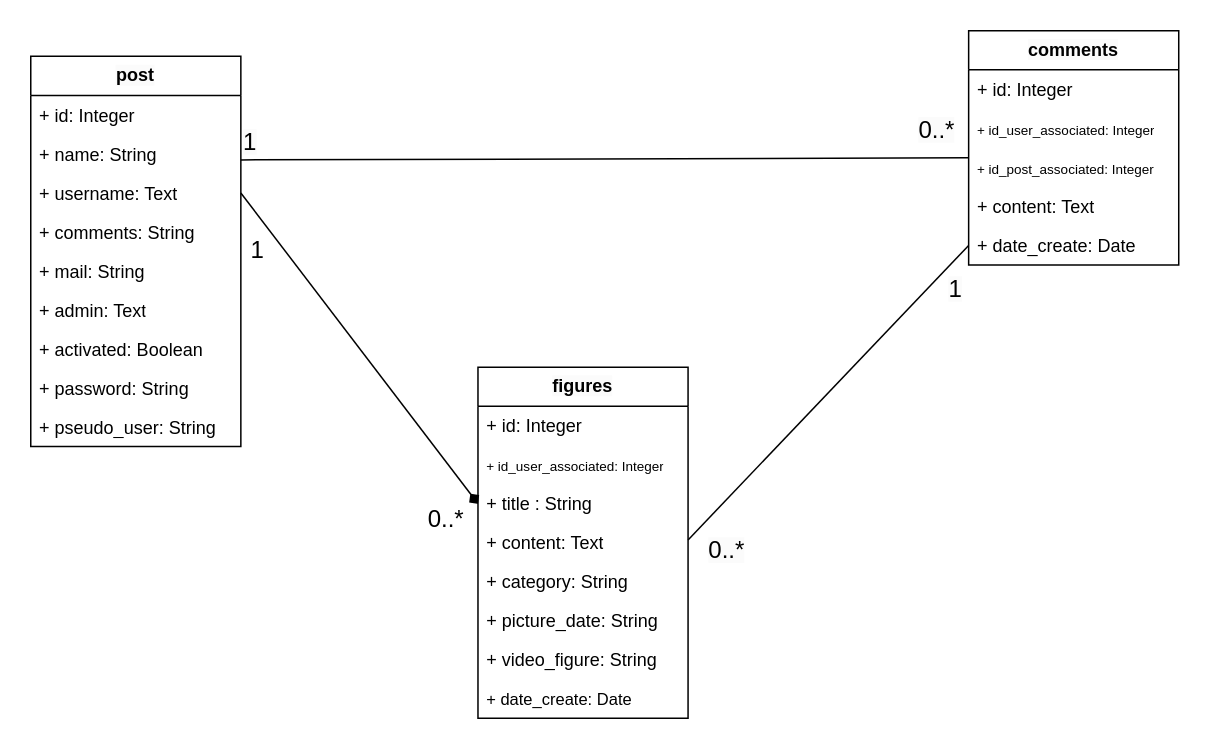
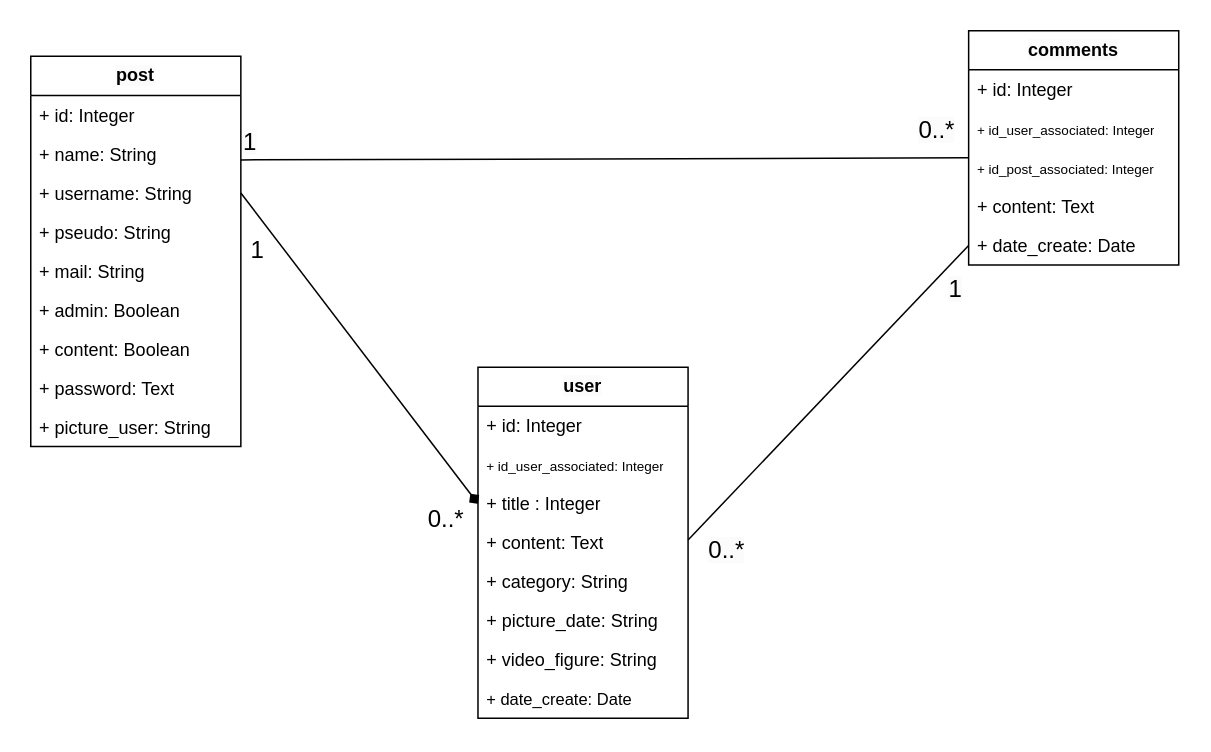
  <mxCell id="0" />
  <mxCell id="1" parent="0" />
  <mxCell id="2" value="&lt;span style=&quot;color: rgb(0, 0, 0); font-family: Helvetica; font-size: 12px; font-style: normal; font-variant-ligatures: normal; font-variant-caps: normal; letter-spacing: normal; orphans: 2; text-align: left; text-indent: 0px; text-transform: none; widows: 2; word-spacing: 0px; -webkit-text-stroke-width: 0px; background-color: rgb(251, 251, 251); text-decoration-thickness: initial; text-decoration-style: initial; text-decoration-color: initial; float: none; display: inline !important;&quot;&gt;&lt;b&gt;post&lt;/b&gt;&lt;/span&gt;" style="swimlane;fontStyle=0;childLayout=stackLayout;horizontal=1;startSize=26;fillColor=none;horizontalStack=0;resizeParent=1;resizeParentMax=0;resizeLast=0;collapsible=1;marginBottom=0;whiteSpace=wrap;html=1;" vertex="1" parent="1"><mxGeometry x="20" y="37" width="140" height="260" as="geometry" /></mxCell>
  <mxCell id="3" value="+ id: Integer" style="text;strokeColor=none;fillColor=none;align=left;verticalAlign=top;spacingLeft=4;spacingRight=4;overflow=hidden;rotatable=0;points=[[0,0.5],[1,0.5]];portConstraint=eastwest;whiteSpace=wrap;html=1;" vertex="1" parent="2"><mxGeometry y="26" width="140" height="26" as="geometry" /></mxCell>
  <mxCell id="4" value="+ name: String" style="text;strokeColor=none;fillColor=none;align=left;verticalAlign=top;spacingLeft=4;spacingRight=4;overflow=hidden;rotatable=0;points=[[0,0.5],[1,0.5]];portConstraint=eastwest;whiteSpace=wrap;html=1;" vertex="1" parent="2"><mxGeometry y="52" width="140" height="26" as="geometry" /></mxCell>
- <mxCell id="5" value="+ username: Text" style="text;strokeColor=none;fillColor=none;align=left;verticalAlign=top;spacingLeft=4;spacingRight=4;overflow=hidden;rotatable=0;points=[[0,0.5],[1,0.5]];portConstraint=eastwest;whiteSpace=wrap;html=1;" vertex="1" parent="2"><mxGeometry y="78" width="140" height="26" as="geometry" /></mxCell>
- <mxCell id="6" value="+ comments: String" style="text;strokeColor=none;fillColor=none;align=left;verticalAlign=top;spacingLeft=4;spacingRight=4;overflow=hidden;rotatable=0;points=[[0,0.5],[1,0.5]];portConstraint=eastwest;whiteSpace=wrap;html=1;" vertex="1" parent="2"><mxGeometry y="104" width="140" height="26" as="geometry" /></mxCell>
+ <mxCell id="5" value="+ username: String" style="text;strokeColor=none;fillColor=none;align=left;verticalAlign=top;spacingLeft=4;spacingRight=4;overflow=hidden;rotatable=0;points=[[0,0.5],[1,0.5]];portConstraint=eastwest;whiteSpace=wrap;html=1;" vertex="1" parent="2"><mxGeometry y="78" width="140" height="26" as="geometry" /></mxCell>
+ <mxCell id="6" value="+ pseudo: String" style="text;strokeColor=none;fillColor=none;align=left;verticalAlign=top;spacingLeft=4;spacingRight=4;overflow=hidden;rotatable=0;points=[[0,0.5],[1,0.5]];portConstraint=eastwest;whiteSpace=wrap;html=1;" vertex="1" parent="2"><mxGeometry y="104" width="140" height="26" as="geometry" /></mxCell>
  <mxCell id="7" value="+ mail: String" style="text;strokeColor=none;fillColor=none;align=left;verticalAlign=top;spacingLeft=4;spacingRight=4;overflow=hidden;rotatable=0;points=[[0,0.5],[1,0.5]];portConstraint=eastwest;whiteSpace=wrap;html=1;" vertex="1" parent="2"><mxGeometry y="130" width="140" height="26" as="geometry" /></mxCell>
- <mxCell id="8" value="+ admin: Text" style="text;strokeColor=none;fillColor=none;align=left;verticalAlign=top;spacingLeft=4;spacingRight=4;overflow=hidden;rotatable=0;points=[[0,0.5],[1,0.5]];portConstraint=eastwest;whiteSpace=wrap;html=1;" vertex="1" parent="2"><mxGeometry y="156" width="140" height="26" as="geometry" /></mxCell>
- <mxCell id="9" value="+ activated: Boolean" style="text;strokeColor=none;fillColor=none;align=left;verticalAlign=top;spacingLeft=4;spacingRight=4;overflow=hidden;rotatable=0;points=[[0,0.5],[1,0.5]];portConstraint=eastwest;whiteSpace=wrap;html=1;" vertex="1" parent="2"><mxGeometry y="182" width="140" height="26" as="geometry" /></mxCell>
- <mxCell id="10" value="+ password: String" style="text;strokeColor=none;fillColor=none;align=left;verticalAlign=top;spacingLeft=4;spacingRight=4;overflow=hidden;rotatable=0;points=[[0,0.5],[1,0.5]];portConstraint=eastwest;whiteSpace=wrap;html=1;" vertex="1" parent="2"><mxGeometry y="208" width="140" height="26" as="geometry" /></mxCell>
- <mxCell id="11" value="+ pseudo_user: String" style="text;strokeColor=none;fillColor=none;align=left;verticalAlign=top;spacingLeft=4;spacingRight=4;overflow=hidden;rotatable=0;points=[[0,0.5],[1,0.5]];portConstraint=eastwest;whiteSpace=wrap;html=1;" vertex="1" parent="2"><mxGeometry y="234" width="140" height="26" as="geometry" /></mxCell>
- <mxCell id="12" value="&lt;span style=&quot;color: rgb(0, 0, 0); font-family: Helvetica; font-size: 12px; font-style: normal; font-variant-ligatures: normal; font-variant-caps: normal; letter-spacing: normal; orphans: 2; text-align: left; text-indent: 0px; text-transform: none; widows: 2; word-spacing: 0px; -webkit-text-stroke-width: 0px; background-color: rgb(251, 251, 251); text-decoration-thickness: initial; text-decoration-style: initial; text-decoration-color: initial; float: none; display: inline !important;&quot;&gt;&lt;b&gt;figures&lt;/b&gt;&lt;/span&gt;" style="swimlane;fontStyle=0;childLayout=stackLayout;horizontal=1;startSize=26;fillColor=none;horizontalStack=0;resizeParent=1;resizeParentMax=0;resizeLast=0;collapsible=1;marginBottom=0;whiteSpace=wrap;html=1;" vertex="1" parent="1"><mxGeometry x="318.02" y="244.13" width="140" height="234" as="geometry" /></mxCell>
+ <mxCell id="8" value="+ admin: Boolean" style="text;strokeColor=none;fillColor=none;align=left;verticalAlign=top;spacingLeft=4;spacingRight=4;overflow=hidden;rotatable=0;points=[[0,0.5],[1,0.5]];portConstraint=eastwest;whiteSpace=wrap;html=1;" vertex="1" parent="2"><mxGeometry y="156" width="140" height="26" as="geometry" /></mxCell>
+ <mxCell id="9" value="+ content: Boolean" style="text;strokeColor=none;fillColor=none;align=left;verticalAlign=top;spacingLeft=4;spacingRight=4;overflow=hidden;rotatable=0;points=[[0,0.5],[1,0.5]];portConstraint=eastwest;whiteSpace=wrap;html=1;" vertex="1" parent="2"><mxGeometry y="182" width="140" height="26" as="geometry" /></mxCell>
+ <mxCell id="10" value="+ password: Text" style="text;strokeColor=none;fillColor=none;align=left;verticalAlign=top;spacingLeft=4;spacingRight=4;overflow=hidden;rotatable=0;points=[[0,0.5],[1,0.5]];portConstraint=eastwest;whiteSpace=wrap;html=1;" vertex="1" parent="2"><mxGeometry y="208" width="140" height="26" as="geometry" /></mxCell>
+ <mxCell id="11" value="+ picture_user: String" style="text;strokeColor=none;fillColor=none;align=left;verticalAlign=top;spacingLeft=4;spacingRight=4;overflow=hidden;rotatable=0;points=[[0,0.5],[1,0.5]];portConstraint=eastwest;whiteSpace=wrap;html=1;" vertex="1" parent="2"><mxGeometry y="234" width="140" height="26" as="geometry" /></mxCell>
+ <mxCell id="12" value="&lt;span style=&quot;color: rgb(0, 0, 0); font-family: Helvetica; font-size: 12px; font-style: normal; font-variant-ligatures: normal; font-variant-caps: normal; letter-spacing: normal; orphans: 2; text-align: left; text-indent: 0px; text-transform: none; widows: 2; word-spacing: 0px; -webkit-text-stroke-width: 0px; background-color: rgb(251, 251, 251); text-decoration-thickness: initial; text-decoration-style: initial; text-decoration-color: initial; float: none; display: inline !important;&quot;&gt;&lt;b&gt;user&lt;/b&gt;&lt;/span&gt;" style="swimlane;fontStyle=0;childLayout=stackLayout;horizontal=1;startSize=26;fillColor=none;horizontalStack=0;resizeParent=1;resizeParentMax=0;resizeLast=0;collapsible=1;marginBottom=0;whiteSpace=wrap;html=1;" vertex="1" parent="1"><mxGeometry x="318.02" y="244.13" width="140" height="234" as="geometry" /></mxCell>
  <mxCell id="13" value="+ id: Integer" style="text;strokeColor=none;fillColor=none;align=left;verticalAlign=top;spacingLeft=4;spacingRight=4;overflow=hidden;rotatable=0;points=[[0,0.5],[1,0.5]];portConstraint=eastwest;whiteSpace=wrap;html=1;" vertex="1" parent="12"><mxGeometry y="26" width="140" height="26" as="geometry" /></mxCell>
  <mxCell id="14" value="&lt;font style=&quot;font-size: 9px;&quot;&gt;+ id_user_associated: Integer&lt;/font&gt;" style="text;strokeColor=none;fillColor=none;align=left;verticalAlign=top;spacingLeft=4;spacingRight=4;overflow=hidden;rotatable=0;points=[[0,0.5],[1,0.5]];portConstraint=eastwest;whiteSpace=wrap;html=1;" vertex="1" parent="12"><mxGeometry y="52" width="140" height="26" as="geometry" /></mxCell>
- <mxCell id="15" value="+ title : String" style="text;strokeColor=none;fillColor=none;align=left;verticalAlign=top;spacingLeft=4;spacingRight=4;overflow=hidden;rotatable=0;points=[[0,0.5],[1,0.5]];portConstraint=eastwest;whiteSpace=wrap;html=1;" vertex="1" parent="12"><mxGeometry y="78" width="140" height="26" as="geometry" /></mxCell>
+ <mxCell id="15" value="+ title : Integer" style="text;strokeColor=none;fillColor=none;align=left;verticalAlign=top;spacingLeft=4;spacingRight=4;overflow=hidden;rotatable=0;points=[[0,0.5],[1,0.5]];portConstraint=eastwest;whiteSpace=wrap;html=1;" vertex="1" parent="12"><mxGeometry y="78" width="140" height="26" as="geometry" /></mxCell>
  <mxCell id="16" value="&lt;font style=&quot;font-size: 12px;&quot;&gt;+ content: Text&lt;/font&gt;" style="text;strokeColor=none;fillColor=none;align=left;verticalAlign=top;spacingLeft=4;spacingRight=4;overflow=hidden;rotatable=0;points=[[0,0.5],[1,0.5]];portConstraint=eastwest;whiteSpace=wrap;html=1;" vertex="1" parent="12"><mxGeometry y="104" width="140" height="26" as="geometry" /></mxCell>
  <mxCell id="17" value="&lt;font style=&quot;font-size: 12px;&quot;&gt;+ category: String&lt;/font&gt;" style="text;strokeColor=none;fillColor=none;align=left;verticalAlign=top;spacingLeft=4;spacingRight=4;overflow=hidden;rotatable=0;points=[[0,0.5],[1,0.5]];portConstraint=eastwest;whiteSpace=wrap;html=1;" vertex="1" parent="12"><mxGeometry y="130" width="140" height="26" as="geometry" /></mxCell>
  <mxCell id="18" value="+ picture_date: String" style="text;strokeColor=none;fillColor=none;align=left;verticalAlign=top;spacingLeft=4;spacingRight=4;overflow=hidden;rotatable=0;points=[[0,0.5],[1,0.5]];portConstraint=eastwest;whiteSpace=wrap;html=1;" vertex="1" parent="12"><mxGeometry y="156" width="140" height="26" as="geometry" /></mxCell>
  <mxCell id="19" value="+ video_figure: String" style="text;strokeColor=none;fillColor=none;align=left;verticalAlign=top;spacingLeft=4;spacingRight=4;overflow=hidden;rotatable=0;points=[[0,0.5],[1,0.5]];portConstraint=eastwest;whiteSpace=wrap;html=1;" vertex="1" parent="12"><mxGeometry y="182" width="140" height="26" as="geometry" /></mxCell>
  <mxCell id="20" value="&lt;font style=&quot;font-size: 11px;&quot;&gt;+ date_create: Date&lt;/font&gt;" style="text;strokeColor=none;fillColor=none;align=left;verticalAlign=top;spacingLeft=4;spacingRight=4;overflow=hidden;rotatable=0;points=[[0,0.5],[1,0.5]];portConstraint=eastwest;whiteSpace=wrap;html=1;" vertex="1" parent="12"><mxGeometry y="208" width="140" height="26" as="geometry" /></mxCell>
  <mxCell id="21" value="&lt;span style=&quot;color: rgb(0, 0, 0); font-family: Helvetica; font-size: 12px; font-style: normal; font-variant-ligatures: normal; font-variant-caps: normal; letter-spacing: normal; orphans: 2; text-align: left; text-indent: 0px; text-transform: none; widows: 2; word-spacing: 0px; -webkit-text-stroke-width: 0px; background-color: rgb(251, 251, 251); text-decoration-thickness: initial; text-decoration-style: initial; text-decoration-color: initial; float: none; display: inline !important;&quot;&gt;&lt;b&gt;comments&lt;/b&gt;&lt;/span&gt;" style="swimlane;fontStyle=0;childLayout=stackLayout;horizontal=1;startSize=26;fillColor=none;horizontalStack=0;resizeParent=1;resizeParentMax=0;resizeLast=0;collapsible=1;marginBottom=0;whiteSpace=wrap;html=1;" vertex="1" parent="1"><mxGeometry x="645" y="20" width="140" height="156" as="geometry" /></mxCell>
  <mxCell id="22" value="+ id: Integer" style="text;strokeColor=none;fillColor=none;align=left;verticalAlign=top;spacingLeft=4;spacingRight=4;overflow=hidden;rotatable=0;points=[[0,0.5],[1,0.5]];portConstraint=eastwest;whiteSpace=wrap;html=1;" vertex="1" parent="21"><mxGeometry y="26" width="140" height="26" as="geometry" /></mxCell>
  <mxCell id="23" value="&lt;font style=&quot;font-size: 9px;&quot;&gt;+ id_user_associated: Integer&lt;/font&gt;" style="text;strokeColor=none;fillColor=none;align=left;verticalAlign=top;spacingLeft=4;spacingRight=4;overflow=hidden;rotatable=0;points=[[0,0.5],[1,0.5]];portConstraint=eastwest;whiteSpace=wrap;html=1;" vertex="1" parent="21"><mxGeometry y="52" width="140" height="26" as="geometry" /></mxCell>
  <mxCell id="24" value="&lt;font style=&quot;font-size: 9px;&quot;&gt;+ id_post_associated: Integer&lt;/font&gt;" style="text;strokeColor=none;fillColor=none;align=left;verticalAlign=top;spacingLeft=4;spacingRight=4;overflow=hidden;rotatable=0;points=[[0,0.5],[1,0.5]];portConstraint=eastwest;whiteSpace=wrap;html=1;" vertex="1" parent="21"><mxGeometry y="78" width="140" height="26" as="geometry" /></mxCell>
  <mxCell id="25" value="+ content: Text" style="text;strokeColor=none;fillColor=none;align=left;verticalAlign=top;spacingLeft=4;spacingRight=4;overflow=hidden;rotatable=0;points=[[0,0.5],[1,0.5]];portConstraint=eastwest;whiteSpace=wrap;html=1;" vertex="1" parent="21"><mxGeometry y="104" width="140" height="26" as="geometry" /></mxCell>
  <mxCell id="26" value="+ date_create: Date" style="text;strokeColor=none;fillColor=none;align=left;verticalAlign=top;spacingLeft=4;spacingRight=4;overflow=hidden;rotatable=0;points=[[0,0.5],[1,0.5]];portConstraint=eastwest;whiteSpace=wrap;html=1;" vertex="1" parent="21"><mxGeometry y="130" width="140" height="26" as="geometry" /></mxCell>
  <mxCell id="27" value="" style="endArrow=diamond;html=1;rounded=0;exitX=1;exitY=0.5;exitDx=0;exitDy=0;entryX=0;entryY=0.5;entryDx=0;entryDy=0;" edge="1" parent="1" source="5" target="15"><mxGeometry relative="1" as="geometry"><mxPoint x="33" y="0" as="sourcePoint" /><mxPoint x="243" y="160" as="targetPoint" /></mxGeometry></mxCell>
  <mxCell id="28" value="&lt;font style=&quot;font-size: 16px;&quot;&gt;1&lt;/font&gt;" style="resizable=0;html=1;whiteSpace=wrap;align=left;verticalAlign=bottom;" connectable="0" vertex="1" parent="27"><mxGeometry x="-1" relative="1" as="geometry"><mxPoint x="5" y="49" as="offset" /></mxGeometry></mxCell>
  <mxCell id="29" value="&lt;font style=&quot;font-size: 16px;&quot;&gt;0..*&lt;/font&gt;" style="resizable=0;html=1;whiteSpace=wrap;align=right;verticalAlign=bottom;" connectable="0" vertex="1" parent="27"><mxGeometry x="1" relative="1" as="geometry"><mxPoint x="-8" y="20" as="offset" /></mxGeometry></mxCell>
  <mxCell id="30" value="" style="endArrow=none;html=1;rounded=0;entryX=0;entryY=0.5;entryDx=0;entryDy=0;exitX=1;exitY=0.428;exitDx=0;exitDy=0;exitPerimeter=0;" edge="1" parent="1" source="16" target="26"><mxGeometry relative="1" as="geometry"><mxPoint x="460" y="360" as="sourcePoint" /><mxPoint x="603" y="260" as="targetPoint" /></mxGeometry></mxCell>
  <mxCell id="31" value="" style="resizable=0;html=1;whiteSpace=wrap;align=right;verticalAlign=bottom;" connectable="0" vertex="1" parent="30"><mxGeometry x="1" relative="1" as="geometry" /></mxCell>
  <mxCell id="32" value="&lt;span style=&quot;color: rgb(0, 0, 0); font-family: Helvetica; font-size: 16px; font-style: normal; font-variant-ligatures: normal; font-variant-caps: normal; font-weight: 400; letter-spacing: normal; orphans: 2; text-align: right; text-indent: 0px; text-transform: none; widows: 2; word-spacing: 0px; -webkit-text-stroke-width: 0px; background-color: rgb(251, 251, 251); text-decoration-thickness: initial; text-decoration-style: initial; text-decoration-color: initial; float: none; display: inline !important;&quot;&gt;0..*&lt;/span&gt;" style="text;whiteSpace=wrap;html=1;" vertex="1" parent="1"><mxGeometry x="470" y="350" width="60" height="40" as="geometry" /></mxCell>
  <mxCell id="33" value="&lt;span style=&quot;color: rgb(0, 0, 0); font-family: Helvetica; font-size: 16px; font-style: normal; font-variant-ligatures: normal; font-variant-caps: normal; font-weight: 400; letter-spacing: normal; orphans: 2; text-align: right; text-indent: 0px; text-transform: none; widows: 2; word-spacing: 0px; -webkit-text-stroke-width: 0px; background-color: rgb(251, 251, 251); text-decoration-thickness: initial; text-decoration-style: initial; text-decoration-color: initial; float: none; display: inline !important;&quot;&gt;1&lt;/span&gt;" style="text;whiteSpace=wrap;html=1;" vertex="1" parent="1"><mxGeometry x="630" y="176" width="60" height="40" as="geometry" /></mxCell>
  <mxCell id="34" value="" style="endArrow=none;html=1;rounded=0;entryX=-0.002;entryY=0.255;entryDx=0;entryDy=0;exitX=1;exitY=0.428;exitDx=0;exitDy=0;exitPerimeter=0;entryPerimeter=0;" edge="1" parent="1" target="24"><mxGeometry relative="1" as="geometry"><mxPoint x="160" y="106" as="sourcePoint" /><mxPoint x="347" y="-90" as="targetPoint" /></mxGeometry></mxCell>
  <mxCell id="35" value="" style="resizable=0;html=1;whiteSpace=wrap;align=right;verticalAlign=bottom;" connectable="0" vertex="1" parent="34"><mxGeometry x="1" relative="1" as="geometry" /></mxCell>
  <mxCell id="36" value="&lt;span style=&quot;color: rgb(0, 0, 0); font-family: Helvetica; font-size: 16px; font-style: normal; font-variant-ligatures: normal; font-variant-caps: normal; font-weight: 400; letter-spacing: normal; orphans: 2; text-align: right; text-indent: 0px; text-transform: none; widows: 2; word-spacing: 0px; -webkit-text-stroke-width: 0px; background-color: rgb(251, 251, 251); text-decoration-thickness: initial; text-decoration-style: initial; text-decoration-color: initial; float: none; display: inline !important;&quot;&gt;1&lt;/span&gt;" style="text;whiteSpace=wrap;html=1;" vertex="1" parent="1"><mxGeometry x="160" y="78" width="60" height="40" as="geometry" /></mxCell>
  <mxCell id="37" value="&lt;span style=&quot;color: rgb(0, 0, 0); font-family: Helvetica; font-size: 16px; font-style: normal; font-variant-ligatures: normal; font-variant-caps: normal; font-weight: 400; letter-spacing: normal; orphans: 2; text-align: right; text-indent: 0px; text-transform: none; widows: 2; word-spacing: 0px; -webkit-text-stroke-width: 0px; background-color: rgb(251, 251, 251); text-decoration-thickness: initial; text-decoration-style: initial; text-decoration-color: initial; float: none; display: inline !important;&quot;&gt;0..*&lt;/span&gt;" style="text;whiteSpace=wrap;html=1;" vertex="1" parent="1"><mxGeometry x="610" y="70" width="60" height="40" as="geometry" /></mxCell>
